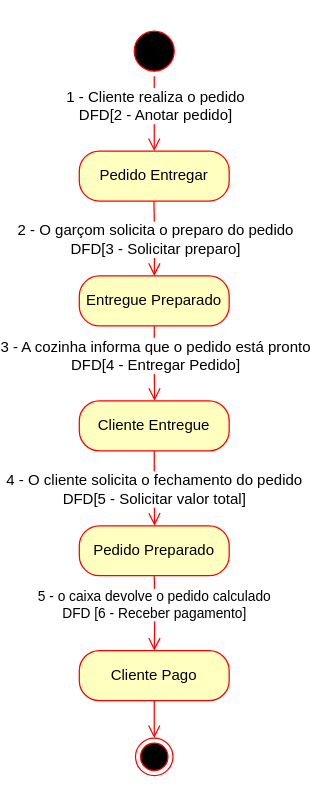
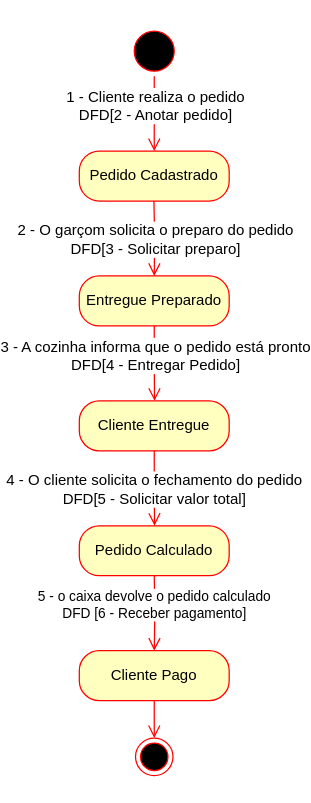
  <mxCell id="0" />
  <mxCell id="1" parent="0" />
  <mxCell id="2" value="" style="ellipse;html=1;shape=endState;fillColor=#000000;strokeColor=#ff0000;" parent="1" vertex="1"><mxGeometry x="65" y="590" width="30" height="30" as="geometry" /></mxCell>
  <mxCell id="3" value="" style="ellipse;html=1;shape=startState;fillColor=#000000;strokeColor=#ff0000;" parent="1" vertex="1"><mxGeometry x="60" y="20" width="40" height="40" as="geometry" /></mxCell>
  <mxCell id="4" value="" style="edgeStyle=orthogonalEdgeStyle;html=1;verticalAlign=bottom;endArrow=open;endSize=8;strokeColor=#ff0000;" parent="1" source="3" target="6" edge="1"><mxGeometry relative="1" as="geometry"><mxPoint x="75" y="130" as="targetPoint" /><Array as="points"><mxPoint x="80" y="130" /></Array></mxGeometry></mxCell>
  <mxCell id="5" value="1 - Cliente realiza o pedido&lt;br&gt;DFD[2 - Anotar pedido]" style="text;html=1;align=center;verticalAlign=middle;resizable=0;points=[];labelBackgroundColor=#ffffff;" parent="4" vertex="1" connectable="0"><mxGeometry x="1" y="37" relative="1" as="geometry"><mxPoint x="-37" y="-37" as="offset" /></mxGeometry></mxCell>
- <mxCell id="6" value="Pedido Entregar" style="rounded=1;whiteSpace=wrap;html=1;arcSize=40;fontColor=#000000;fillColor=#ffffc0;strokeColor=#ff0000;" parent="1" vertex="1"><mxGeometry x="20" y="120" width="120" height="40" as="geometry" /></mxCell>
+ <mxCell id="6" value="Pedido Cadastrado" style="rounded=1;whiteSpace=wrap;html=1;arcSize=40;fontColor=#000000;fillColor=#ffffc0;strokeColor=#ff0000;" parent="1" vertex="1"><mxGeometry x="20" y="120" width="120" height="40" as="geometry" /></mxCell>
  <mxCell id="7" value="" style="edgeStyle=orthogonalEdgeStyle;html=1;verticalAlign=bottom;endArrow=open;endSize=8;strokeColor=#ff0000;entryX=0.5;entryY=0;entryDx=0;entryDy=0;" parent="1" target="8" edge="1"><mxGeometry relative="1" as="geometry"><mxPoint x="79.76" y="240" as="targetPoint" /><mxPoint x="79.76" y="160" as="sourcePoint" /><Array as="points" /></mxGeometry></mxCell>
  <mxCell id="8" value="Entregue Preparado" style="rounded=1;whiteSpace=wrap;html=1;arcSize=40;fontColor=#000000;fillColor=#ffffc0;strokeColor=#ff0000;" parent="1" vertex="1"><mxGeometry x="20" y="220" width="120" height="40" as="geometry" /></mxCell>
  <mxCell id="9" value="Cliente Entregue" style="rounded=1;whiteSpace=wrap;html=1;arcSize=40;fontColor=#000000;fillColor=#ffffc0;strokeColor=#ff0000;" parent="1" vertex="1"><mxGeometry x="20" y="320" width="120" height="40" as="geometry" /></mxCell>
  <mxCell id="10" value="" style="edgeStyle=orthogonalEdgeStyle;html=1;verticalAlign=bottom;endArrow=open;endSize=8;strokeColor=#ff0000;entryX=0.5;entryY=0;entryDx=0;entryDy=0;" parent="1" edge="1"><mxGeometry relative="1" as="geometry"><mxPoint x="80.24" y="320" as="targetPoint" /><mxPoint x="80" y="260" as="sourcePoint" /><Array as="points"><mxPoint x="80" y="290" /></Array></mxGeometry></mxCell>
  <mxCell id="11" value="3 - A cozinha informa que o pedido está pronto&lt;br&gt;DFD[4 - Entregar Pedido]" style="text;html=1;align=center;verticalAlign=middle;resizable=0;points=[];labelBackgroundColor=#ffffff;" parent="10" vertex="1" connectable="0"><mxGeometry x="-0.233" relative="1" as="geometry"><mxPoint as="offset" /></mxGeometry></mxCell>
  <mxCell id="12" value="" style="edgeStyle=orthogonalEdgeStyle;html=1;verticalAlign=bottom;endArrow=open;endSize=8;strokeColor=#ff0000;entryX=0.5;entryY=0;entryDx=0;entryDy=0;" parent="1" edge="1"><mxGeometry relative="1" as="geometry"><mxPoint x="80.24" y="420" as="targetPoint" /><mxPoint x="80" y="360" as="sourcePoint" /><Array as="points"><mxPoint x="80" y="390" /></Array></mxGeometry></mxCell>
  <mxCell id="13" value="4 - O cliente solicita o fechamento do pedido&lt;br&gt;DFD[5 - Solicitar valor total]" style="text;html=1;align=center;verticalAlign=middle;resizable=0;points=[];labelBackgroundColor=#ffffff;" parent="12" vertex="1" connectable="0"><mxGeometry y="10" relative="1" as="geometry"><mxPoint x="-10" y="0.08" as="offset" /></mxGeometry></mxCell>
  <mxCell id="14" value="Cliente Pago" style="rounded=1;whiteSpace=wrap;html=1;arcSize=40;fontColor=#000000;fillColor=#ffffc0;strokeColor=#ff0000;" parent="1" vertex="1"><mxGeometry x="20" y="520" width="120" height="40" as="geometry" /></mxCell>
  <mxCell id="15" value="" style="edgeStyle=orthogonalEdgeStyle;html=1;verticalAlign=bottom;endArrow=open;endSize=8;strokeColor=#ff0000;" parent="1" edge="1"><mxGeometry relative="1" as="geometry"><mxPoint x="80" y="590" as="targetPoint" /><mxPoint x="80" y="560" as="sourcePoint" /><Array as="points"><mxPoint x="80" y="590" /></Array></mxGeometry></mxCell>
  <mxCell id="16" value="2 - O garçom solicita o preparo do pedido&lt;br&gt;DFD[3 - Solicitar preparo]" style="text;html=1;align=center;verticalAlign=middle;resizable=0;points=[];labelBackgroundColor=#ffffff;" parent="1" vertex="1" connectable="0"><mxGeometry x="80" y="190.003" as="geometry"><mxPoint as="offset" /></mxGeometry></mxCell>
- <mxCell id="17" value="Pedido Preparado" style="rounded=1;whiteSpace=wrap;html=1;arcSize=40;fontColor=#000000;fillColor=#ffffc0;strokeColor=#ff0000;" parent="1" vertex="1"><mxGeometry x="20" y="420" width="120" height="40" as="geometry" /></mxCell>
+ <mxCell id="17" value="Pedido Calculado" style="rounded=1;whiteSpace=wrap;html=1;arcSize=40;fontColor=#000000;fillColor=#ffffc0;strokeColor=#ff0000;" parent="1" vertex="1"><mxGeometry x="20" y="420" width="120" height="40" as="geometry" /></mxCell>
  <mxCell id="18" value="5 - o caixa devolve o pedido calculado&lt;br&gt;DFD [6 - Receber pagamento]" style="edgeStyle=orthogonalEdgeStyle;html=1;verticalAlign=bottom;endArrow=open;endSize=8;strokeColor=#ff0000;entryX=0.5;entryY=0;entryDx=0;entryDy=0;" parent="1" target="14" edge="1"><mxGeometry x="0.333" relative="1" as="geometry"><mxPoint x="80" y="490" as="targetPoint" /><mxPoint x="80" y="460" as="sourcePoint" /><Array as="points" /><mxPoint as="offset" /></mxGeometry></mxCell>
